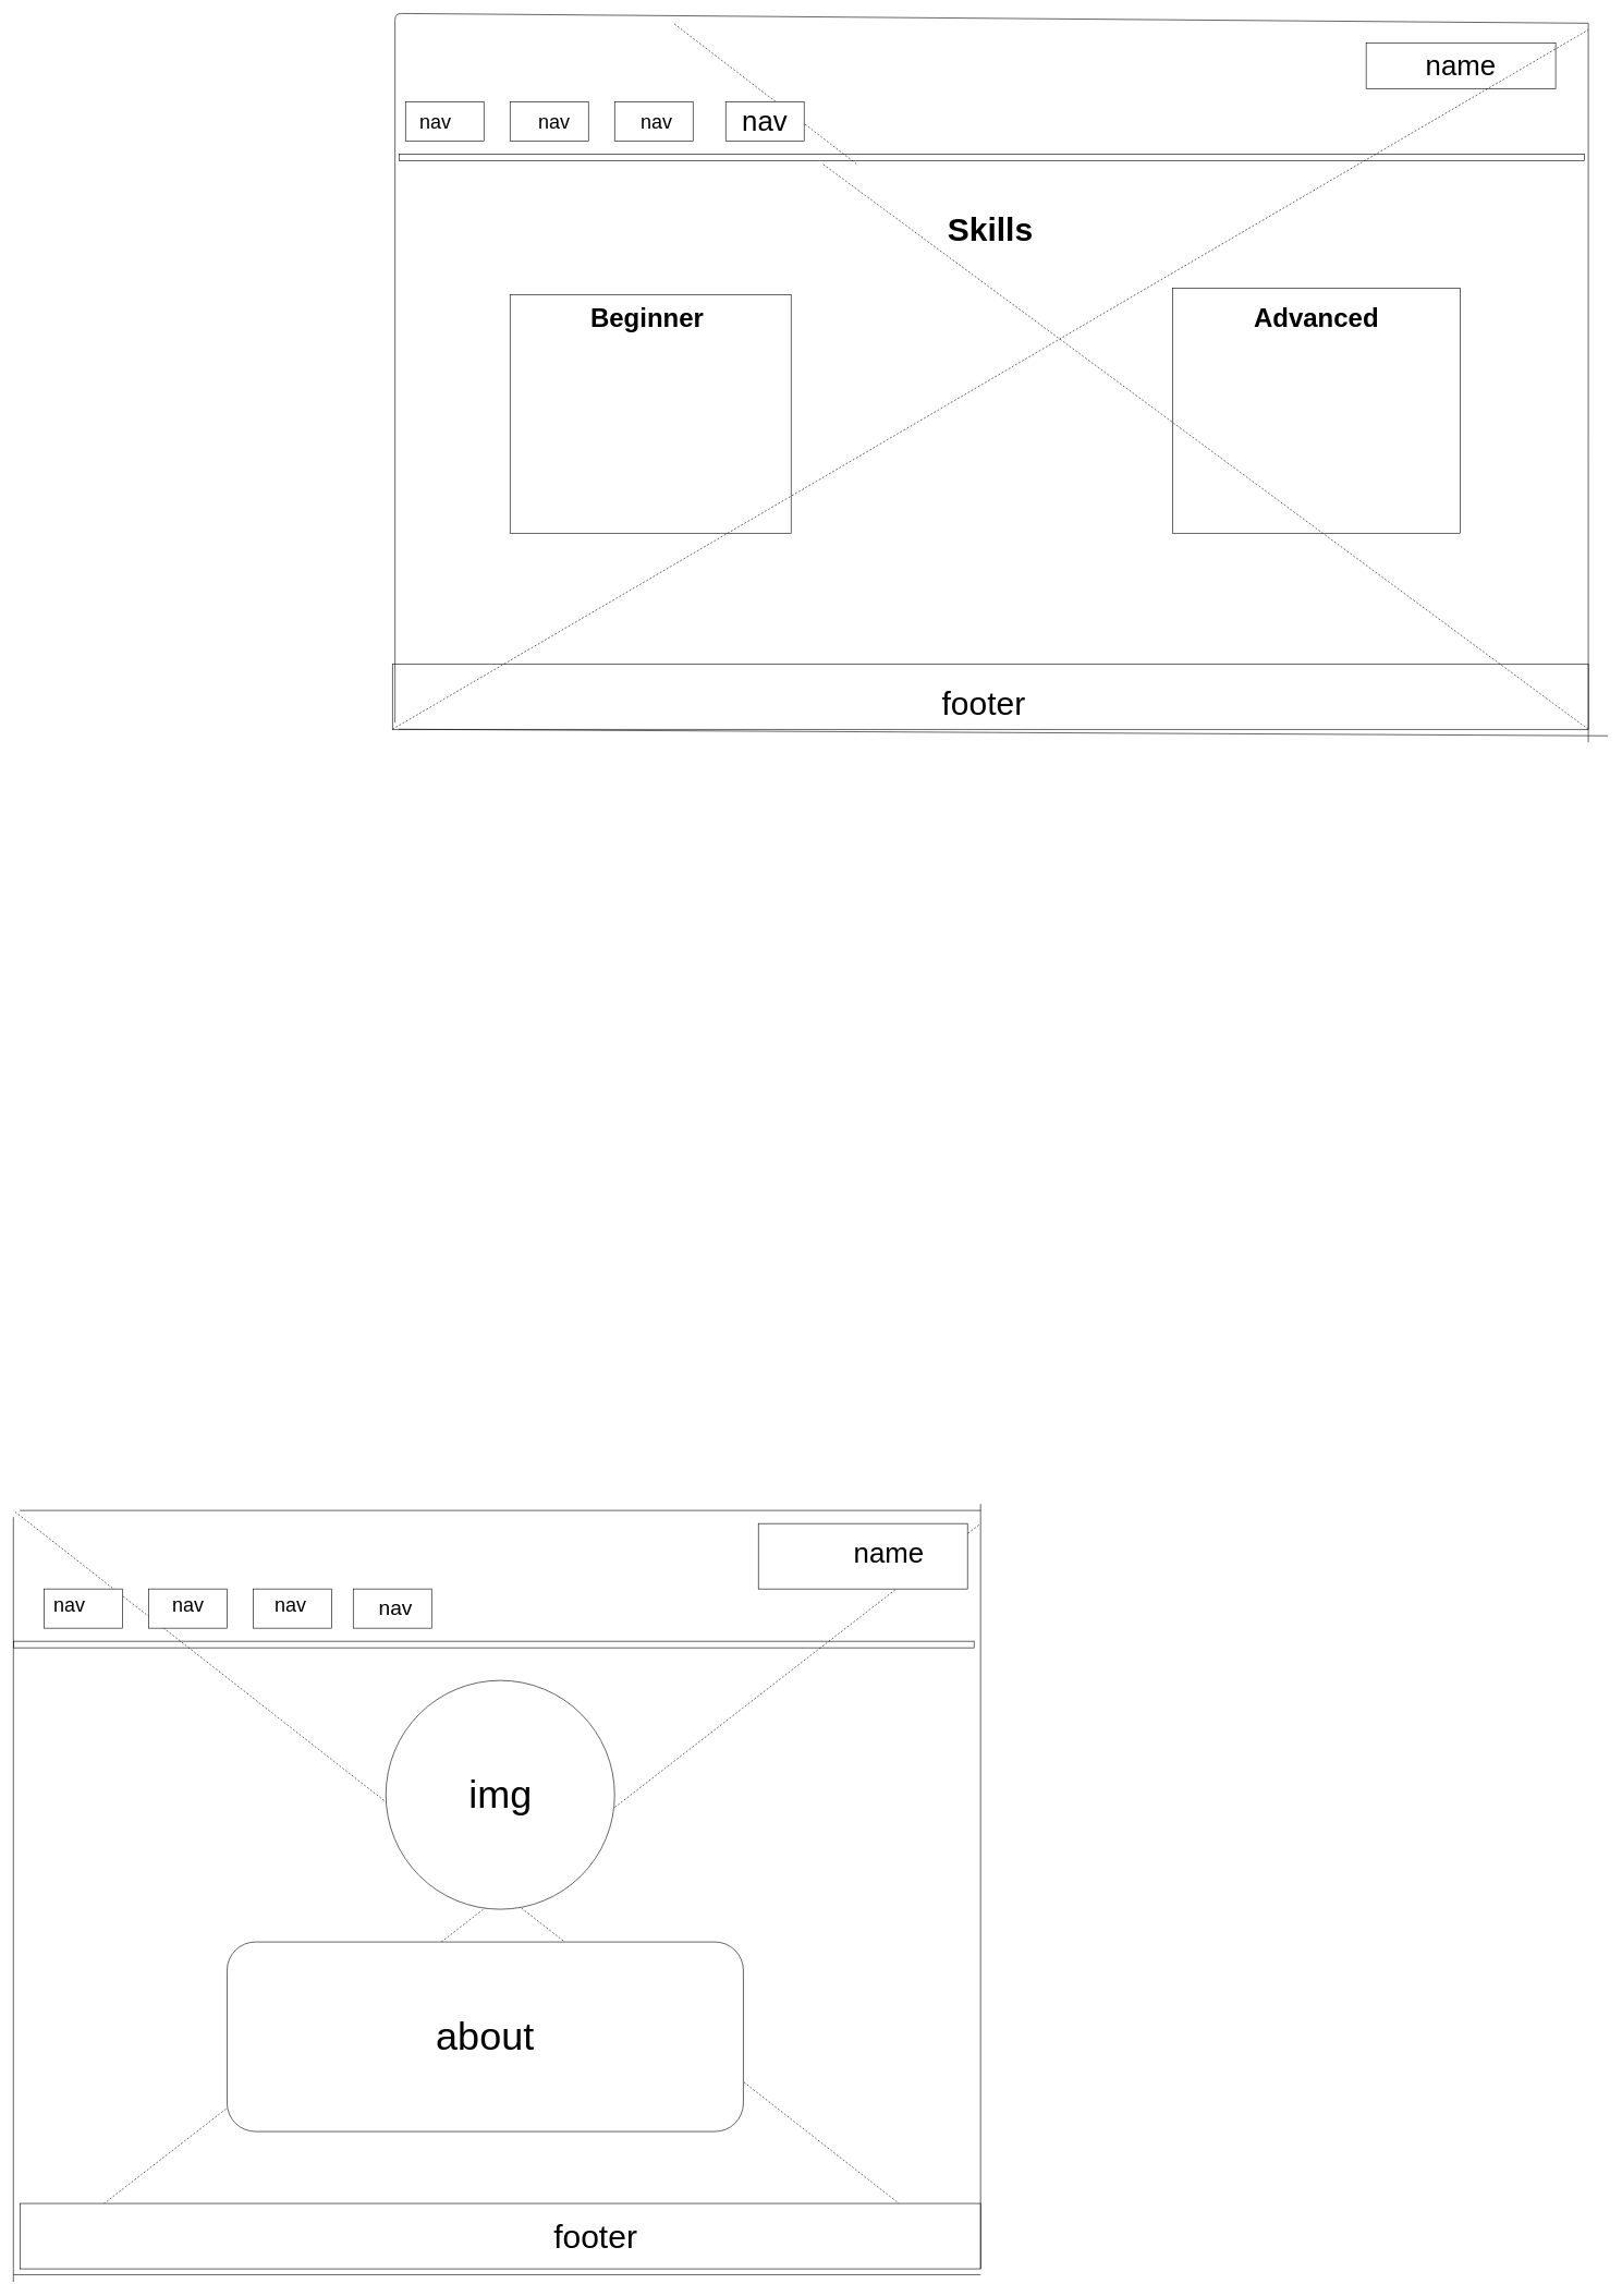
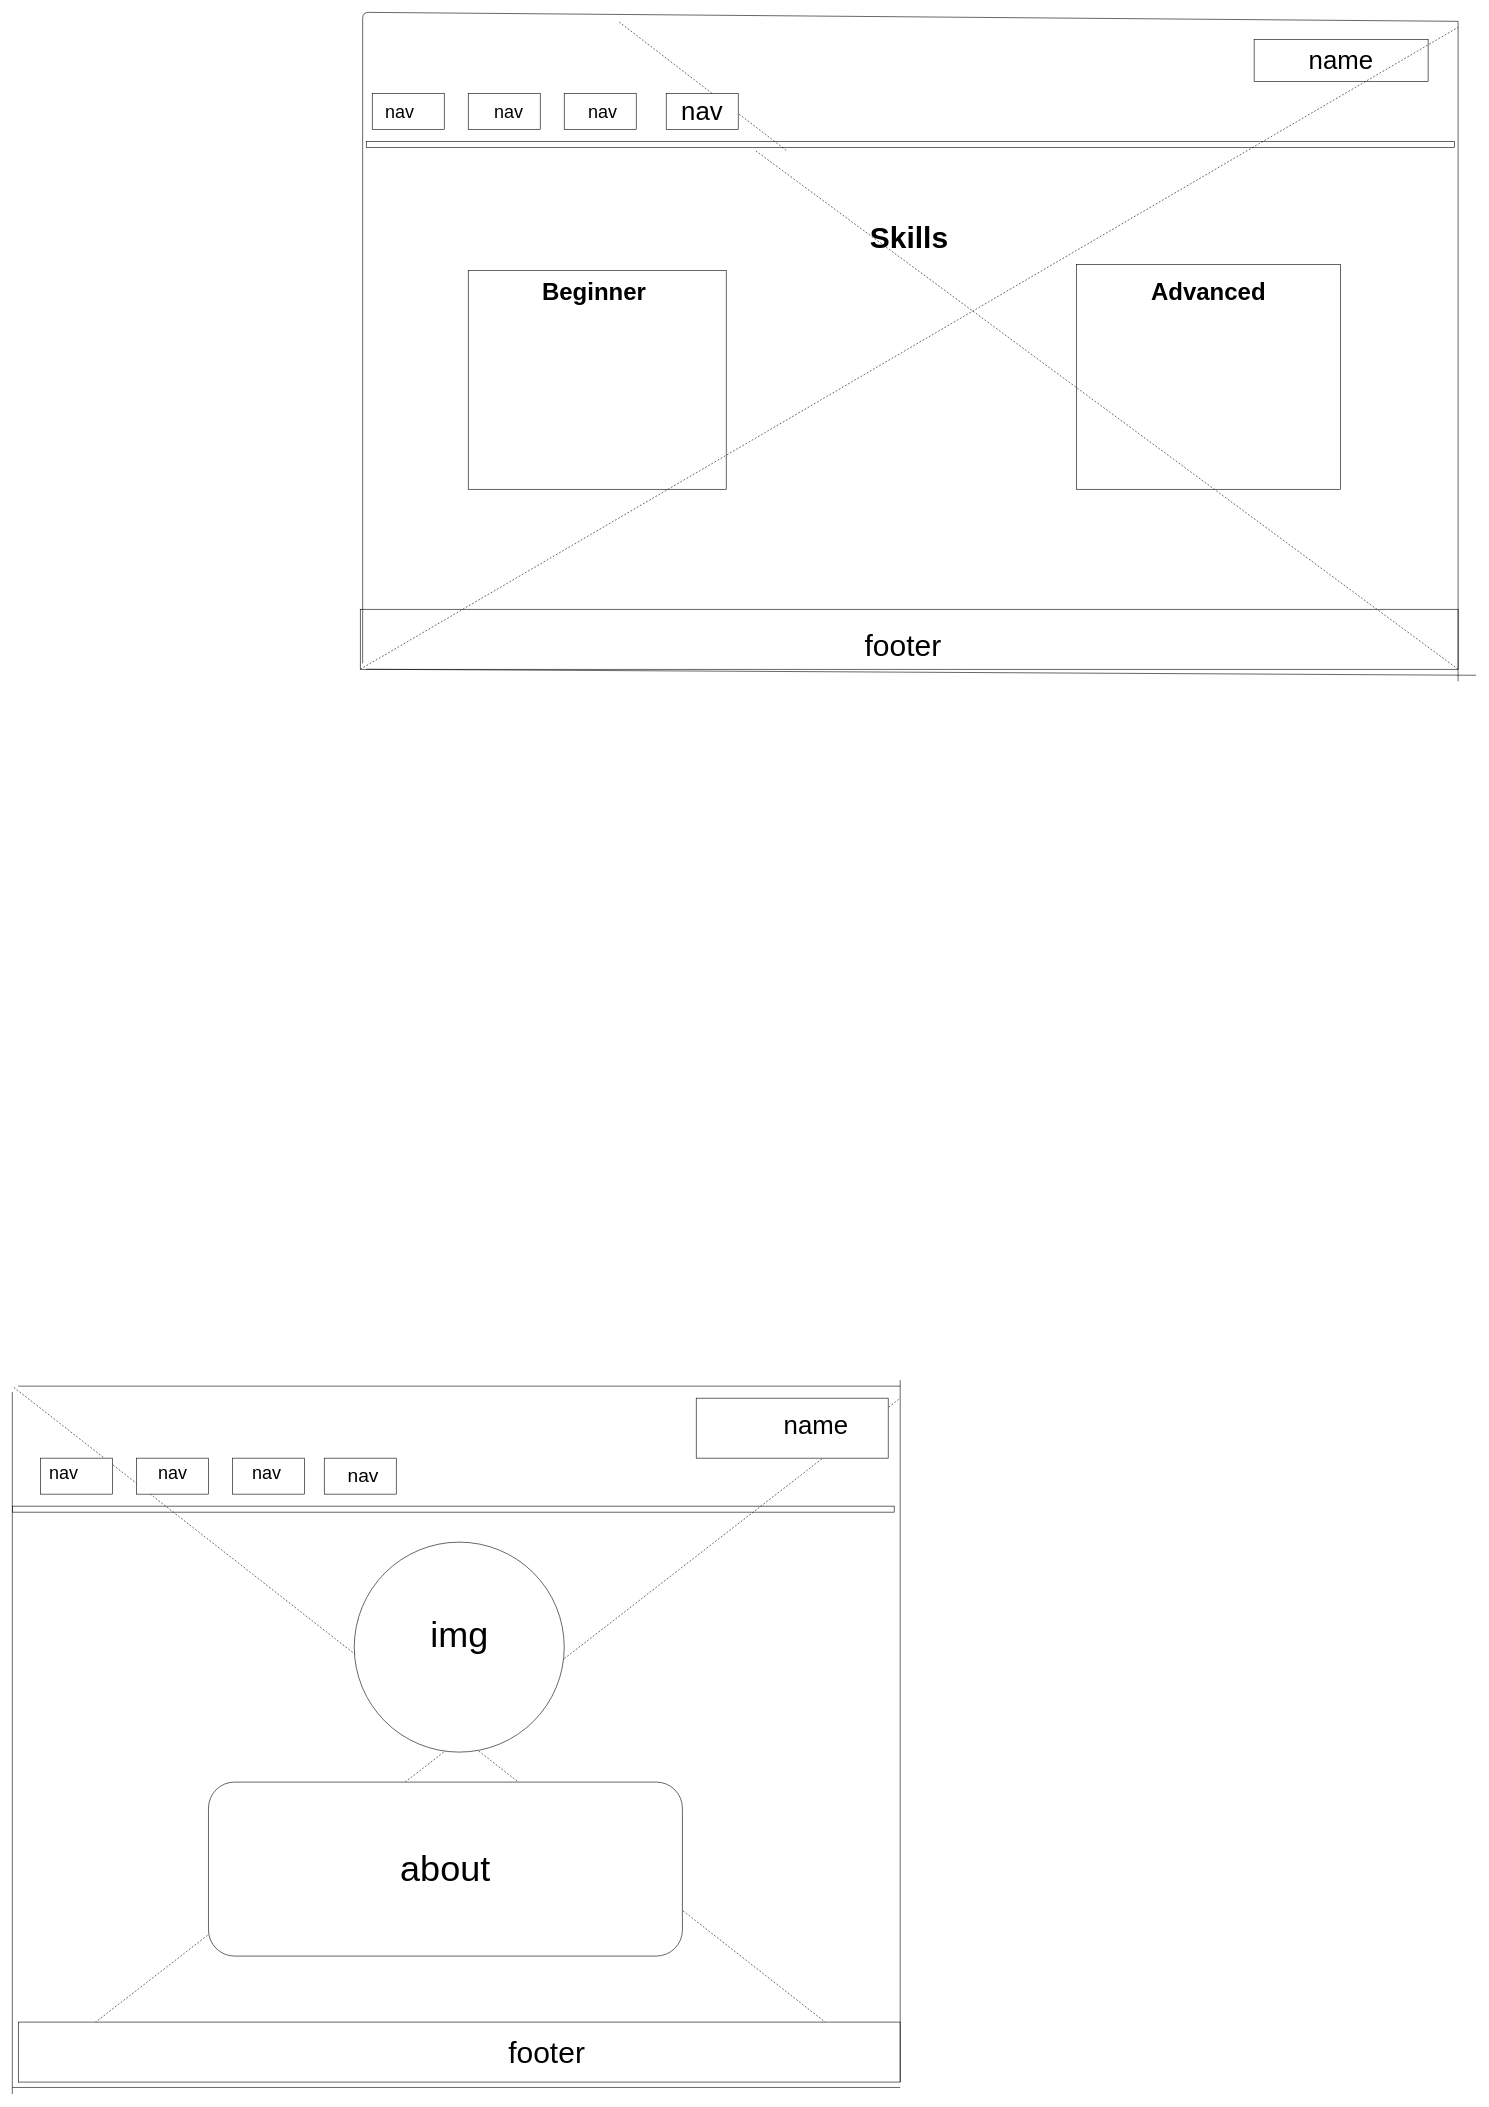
  <mxCell id="0" />
  <mxCell id="1" parent="0" />
  <mxCell id="2" value="" style="rounded=0;whiteSpace=wrap;html=1;" parent="1" vertex="1"><mxGeometry x="20" y="2510" width="1470" height="10" as="geometry" /></mxCell>
  <mxCell id="3" value="" style="endArrow=none;dashed=1;html=1;exitX=0;exitY=1;exitDx=0;exitDy=0;" parent="1" source="12" edge="1"><mxGeometry width="50" height="50" relative="1" as="geometry"><mxPoint y="3480" as="sourcePoint" x="1130" /><mxPoint x="1500" y="2330" as="targetPoint" /></mxGeometry></mxCell>
  <mxCell id="4" value="" style="endArrow=none;dashed=1;html=1;" parent="1" edge="1"><mxGeometry width="50" height="50" relative="1" as="geometry"><mxPoint x="1490" y="3460" as="sourcePoint" /><mxPoint x="20" as="targetPoint" y="2310" /></mxGeometry></mxCell>
  <mxCell id="5" value="" style="rounded=0;whiteSpace=wrap;html=1;" parent="1" vertex="1"><mxGeometry x="67" y="2430" width="120" height="60" as="geometry" /></mxCell>
  <mxCell id="6" value="" style="rounded=0;whiteSpace=wrap;html=1;" parent="1" vertex="1"><mxGeometry x="227" y="2430" width="120" height="60" as="geometry" /></mxCell>
  <mxCell id="7" value="" style="rounded=0;whiteSpace=wrap;html=1;" parent="1" vertex="1"><mxGeometry x="387" y="2430" width="120" height="60" as="geometry" /></mxCell>
  <mxCell id="8" value="" style="ellipse;whiteSpace=wrap;html=1;aspect=fixed;" parent="1" vertex="1"><mxGeometry x="590" y="2570" width="350" height="350" as="geometry" /></mxCell>
  <mxCell id="9" value="" style="rounded=0;whiteSpace=wrap;html=1;" parent="1" vertex="1"><mxGeometry x="1160" y="2330" width="320" height="100" as="geometry" /></mxCell>
  <mxCell id="10" value="&lt;span style=&quot;font-size: 43px&quot;&gt;name&lt;/span&gt;" style="text;html=1;strokeColor=none;fillColor=none;align=center;verticalAlign=middle;whiteSpace=wrap;rounded=0;" parent="1" vertex="1"><mxGeometry x="1220" width="280" height="130" as="geometry" y="2310" /></mxCell>
  <mxCell id="11" value="&lt;span style=&quot;font-size: 30px&quot;&gt;nav&amp;nbsp; &amp;nbsp; &amp;nbsp; &amp;nbsp; &amp;nbsp; &amp;nbsp; &amp;nbsp; &amp;nbsp; nav&amp;nbsp; &amp;nbsp; &amp;nbsp; &amp;nbsp; &amp;nbsp; &amp;nbsp; &amp;nbsp;nav&lt;/span&gt;" style="text;html=1;strokeColor=none;fillColor=none;align=center;verticalAlign=middle;whiteSpace=wrap;rounded=0;" parent="1" vertex="1"><mxGeometry x="30" y="2410" width="490" height="90" as="geometry" /></mxCell>
  <mxCell id="12" value="" style="rounded=0;whiteSpace=wrap;html=1;" parent="1" vertex="1"><mxGeometry x="30" y="3370" width="1470" height="100" as="geometry" /></mxCell>
  <mxCell id="13" value="&lt;font style=&quot;font-size: 50px&quot;&gt;footer&lt;br&gt;&lt;/font&gt;" style="text;html=1;strokeColor=none;fillColor=none;align=center;verticalAlign=middle;whiteSpace=wrap;rounded=0;" parent="1" vertex="1"><mxGeometry x="536" y="3380" width="750" height="80" as="geometry" /></mxCell>
  <mxCell id="14" value="" style="rounded=1;whiteSpace=wrap;html=1;" parent="1" vertex="1"><mxGeometry x="347" y="2970" width="790" height="290" as="geometry" /></mxCell>
- <mxCell id="15" value="&lt;font style=&quot;font-size: 60px&quot;&gt;img&lt;br&gt;&lt;/font&gt;" style="text;html=1;strokeColor=none;fillColor=none;align=center;verticalAlign=middle;whiteSpace=wrap;rounded=0;" parent="1" vertex="1"><mxGeometry x="627.5" y="2670" width="275" height="150" as="geometry" /></mxCell>
+ <mxCell id="15" value="&lt;font style=&quot;font-size: 60px&quot;&gt;img&lt;br&gt;&lt;/font&gt;" style="text;html=1;strokeColor=none;fillColor=none;align=center;verticalAlign=middle;whiteSpace=wrap;rounded=0;" parent="1" vertex="1"><mxGeometry x="627.5" y="2650" width="275" height="150" as="geometry" /></mxCell>
  <mxCell id="16" value="&lt;font style=&quot;font-size: 60px&quot;&gt;about&lt;/font&gt;" style="text;html=1;strokeColor=none;fillColor=none;align=center;verticalAlign=middle;whiteSpace=wrap;rounded=0;" parent="1" vertex="1"><mxGeometry x="391" y="2955" width="702" height="320" as="geometry" /></mxCell>
  <mxCell id="17" value="" style="endArrow=none;html=1;" edge="1" parent="1"><mxGeometry width="50" height="50" relative="1" as="geometry"><mxPoint x="20" y="3490" as="sourcePoint" /><mxPoint x="20" y="2320" as="targetPoint" /></mxGeometry></mxCell>
  <mxCell id="18" value="" style="endArrow=none;html=1;" edge="1" parent="1"><mxGeometry width="50" height="50" relative="1" as="geometry"><mxPoint x="1500" y="3470" as="sourcePoint" /><mxPoint x="1500" y="2300" as="targetPoint" /></mxGeometry></mxCell>
  <mxCell id="19" value="" style="endArrow=none;html=1;" edge="1" parent="1"><mxGeometry width="50" height="50" relative="1" as="geometry"><mxPoint x="30" as="sourcePoint" y="2310" /><mxPoint x="1500" as="targetPoint" y="2310" /></mxGeometry></mxCell>
  <mxCell id="20" value="" style="endArrow=none;html=1;" edge="1" parent="1"><mxGeometry width="50" height="50" relative="1" as="geometry"><mxPoint x="20" y="3479" as="sourcePoint" /><mxPoint x="1500" y="3479" as="targetPoint" /></mxGeometry></mxCell>
  <mxCell id="21" value="" style="rounded=0;whiteSpace=wrap;html=1;" vertex="1" parent="1"><mxGeometry x="540" y="2430" width="120" height="60" as="geometry" /></mxCell>
  <mxCell id="22" value="&lt;font style=&quot;font-size: 32px&quot;&gt;nav&lt;/font&gt;" style="text;html=1;strokeColor=none;fillColor=none;align=center;verticalAlign=middle;whiteSpace=wrap;rounded=0;" vertex="1" parent="1"><mxGeometry x="550" y="2425" width="110" height="70" as="geometry" /></mxCell>
  <mxCell id="23" value="" style="rounded=0;whiteSpace=wrap;html=1;" vertex="1" parent="1"><mxGeometry x="610" y="235" width="1814" height="10" as="geometry" /></mxCell>
  <mxCell id="24" value="" style="endArrow=none;dashed=1;html=1;exitX=1;exitY=1;exitDx=0;exitDy=0;" edge="1" parent="1" source="43"><mxGeometry width="50" height="50" relative="1" as="geometry"><mxPoint x="3223" y="1219" as="sourcePoint" /><mxPoint x="1030" y="35" as="targetPoint" /></mxGeometry></mxCell>
  <mxCell id="25" value="" style="rounded=0;whiteSpace=wrap;html=1;" vertex="1" parent="1"><mxGeometry x="620" y="155" width="120" height="60" as="geometry" /></mxCell>
  <mxCell id="26" value="" style="rounded=0;whiteSpace=wrap;html=1;" vertex="1" parent="1"><mxGeometry x="780" y="155" width="120" height="60" as="geometry" /></mxCell>
  <mxCell id="27" value="" style="rounded=0;whiteSpace=wrap;html=1;" vertex="1" parent="1"><mxGeometry x="940" y="155" width="120" height="60" as="geometry" /></mxCell>
  <mxCell id="28" value="" style="rounded=0;whiteSpace=wrap;html=1;" vertex="1" parent="1"><mxGeometry x="2090" y="65" width="290" height="70" as="geometry" /></mxCell>
  <mxCell id="29" value="&lt;span style=&quot;font-size: 43px&quot;&gt;name&lt;/span&gt;" style="text;html=1;strokeColor=none;fillColor=none;align=center;verticalAlign=middle;whiteSpace=wrap;rounded=0;" vertex="1" parent="1"><mxGeometry x="2095" y="35" width="280" height="130" as="geometry" /></mxCell>
  <mxCell id="30" value="&lt;span style=&quot;font-size: 30px&quot;&gt;nav&amp;nbsp; &amp;nbsp; &amp;nbsp; &amp;nbsp; &amp;nbsp; &amp;nbsp; &amp;nbsp; &amp;nbsp; nav&amp;nbsp; &amp;nbsp; &amp;nbsp; &amp;nbsp; &amp;nbsp; &amp;nbsp; &amp;nbsp;nav&lt;/span&gt;" style="text;html=1;strokeColor=none;fillColor=none;align=center;verticalAlign=middle;whiteSpace=wrap;rounded=0;" vertex="1" parent="1"><mxGeometry x="590" y="140" width="490" height="90" as="geometry" /></mxCell>
  <mxCell id="31" value="" style="rounded=0;whiteSpace=wrap;html=1;" vertex="1" parent="1"><mxGeometry x="600" y="1015" width="1830" height="100" as="geometry" /></mxCell>
  <mxCell id="32" value="&lt;font style=&quot;font-size: 50px&quot;&gt;footer&lt;br&gt;&lt;/font&gt;" style="text;html=1;strokeColor=none;fillColor=none;align=center;verticalAlign=middle;whiteSpace=wrap;rounded=0;" vertex="1" parent="1"><mxGeometry y="1035" width="750" height="80" as="geometry" x="1130" /></mxCell>
  <mxCell id="33" value="" style="endArrow=none;html=1;" edge="1" parent="1"><mxGeometry width="50" height="50" relative="1" as="geometry"><mxPoint x="604" y="1105" as="sourcePoint" /><mxPoint x="2430" y="35" as="targetPoint" /><Array as="points"><mxPoint x="604" y="20" /></Array></mxGeometry></mxCell>
  <mxCell id="34" value="" style="endArrow=none;html=1;" edge="1" parent="1"><mxGeometry width="50" height="50" relative="1" as="geometry"><mxPoint x="610" y="1115" as="sourcePoint" /><mxPoint x="2460" y="1125" as="targetPoint" /></mxGeometry></mxCell>
  <mxCell id="35" value="" style="endArrow=none;html=1;" edge="1" parent="1"><mxGeometry width="50" height="50" relative="1" as="geometry"><mxPoint x="2430" y="1135" as="sourcePoint" /><mxPoint x="2430" y="35" as="targetPoint" /><Array as="points"><mxPoint x="2430" y="685" /></Array></mxGeometry></mxCell>
- <mxCell id="36" value="&lt;font style=&quot;font-size: 50px&quot;&gt;&lt;b&gt;Skills&lt;br&gt;&lt;/b&gt;&lt;/font&gt;" style="text;html=1;strokeColor=none;fillColor=none;align=center;verticalAlign=middle;whiteSpace=wrap;rounded=0;" vertex="1" parent="1"><mxGeometry x="1360" y="260" width="310" height="180" as="geometry" /></mxCell>
+ <mxCell id="36" value="&lt;font style=&quot;font-size: 50px&quot;&gt;&lt;b&gt;Skills&lt;br&gt;&lt;/b&gt;&lt;/font&gt;" style="text;html=1;strokeColor=none;fillColor=none;align=center;verticalAlign=middle;whiteSpace=wrap;rounded=0;" vertex="1" parent="1"><mxGeometry x="1360" y="305" width="310" height="180" as="geometry" /></mxCell>
  <mxCell id="37" value="" style="rounded=0;whiteSpace=wrap;html=1;" vertex="1" parent="1"><mxGeometry x="780" y="450" width="430" height="365" as="geometry" /></mxCell>
  <mxCell id="38" value="" style="endArrow=none;dashed=1;html=1;exitX=0;exitY=1;exitDx=0;exitDy=0;" edge="1" parent="1" source="31"><mxGeometry width="50" height="50" relative="1" as="geometry"><mxPoint x="1600" y="1115" as="sourcePoint" /><mxPoint x="2430" y="45" as="targetPoint" /></mxGeometry></mxCell>
  <mxCell id="39" value="" style="rounded=0;whiteSpace=wrap;html=1;" vertex="1" parent="1"><mxGeometry x="1794" y="440" width="440" height="375" as="geometry" /></mxCell>
  <mxCell id="40" value="&lt;font style=&quot;font-size: 40px&quot;&gt;&lt;b&gt;Beginner&lt;/b&gt;&lt;/font&gt;" style="text;html=1;strokeColor=none;fillColor=none;align=center;verticalAlign=middle;whiteSpace=wrap;rounded=0;" vertex="1" parent="1"><mxGeometry x="880" y="405" width="220" height="160" as="geometry" /></mxCell>
  <mxCell id="41" value="&lt;font style=&quot;font-size: 40px&quot;&gt;&lt;b&gt;Advanced&lt;/b&gt;&lt;/font&gt;" style="text;html=1;strokeColor=none;fillColor=none;align=center;verticalAlign=middle;whiteSpace=wrap;rounded=0;" vertex="1" parent="1"><mxGeometry x="1779" y="430" width="470" height="110" as="geometry" /></mxCell>
  <mxCell id="42" value="" style="rounded=0;whiteSpace=wrap;html=1;" vertex="1" parent="1"><mxGeometry x="1110" y="155" width="120" height="60" as="geometry" /></mxCell>
  <mxCell id="43" value="&lt;span style=&quot;font-size: 43px&quot;&gt;nav&lt;/span&gt;" style="text;html=1;strokeColor=none;fillColor=none;align=center;verticalAlign=middle;whiteSpace=wrap;rounded=0;" vertex="1" parent="1"><mxGeometry x="1030" y="120" width="280" height="130" as="geometry" /></mxCell>
  <mxCell id="44" value="" style="endArrow=none;dashed=1;html=1;exitX=1;exitY=1;exitDx=0;exitDy=0;" edge="1" parent="1" source="31" target="43"><mxGeometry width="50" height="50" relative="1" as="geometry"><mxPoint x="2430" y="1115" as="sourcePoint" /><mxPoint x="1030" y="35" as="targetPoint" /></mxGeometry></mxCell>
